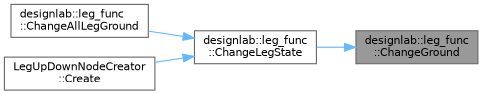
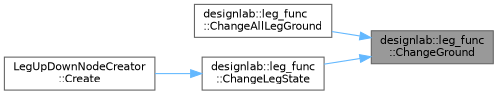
  digraph {
    rankdir=RL
    node [color=grey40 fillcolor=white fontname=Helvetica fontsize=10 shape=box style=filled]
    edge [color=steelblue1 dir=back fontname=Helvetica fontsize=10 labelfontname=Helvetica labelfontsize=10 style=solid]
    n1 [color=gray40 fillcolor=grey60 fontcolor=black height=0.2 label="designlab::leg_func\l::ChangeGround" width=0.4]
    n2 [height=0.2 label="designlab::leg_func\l::ChangeAllLegGround" width=0.4]
    n3 [height=0.2 label="designlab::leg_func\l::ChangeLegState" width=0.4]
    n4 [height=0.2 label="LegUpDownNodeCreator\l::Create" width=0.4]
-   n3 -> n2
+   n1 -> n2
    n1 -> n3
    n3 -> n4
  }
